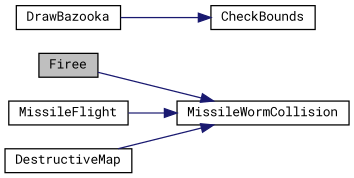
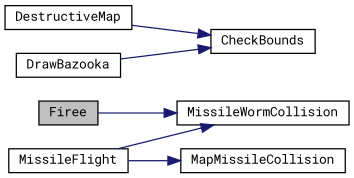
  digraph {
    fontname="Roboto Mono"
    rankdir=LR
    node [color=black fillcolor=white fontname="Roboto Mono" fontsize=10 shape=record style=filled]
    edge [color=midnightblue fontname="Roboto Mono" fontsize=10 labelfontname=Helvetica labelfontsize=10 style=solid]
    n1 [fillcolor=grey75 fontcolor=black height=0.2 label=Firee width=0.4]
    n2 [height=0.2 label=MissileWormCollision width=0.4]
    n3 [height=0.2 label=MissileFlight width=0.4]
+   n4 [height=0.2 label=MapMissileCollision width=0.4]
    n5 [height=0.2 label=DestructiveMap width=0.4]
    n6 [height=0.2 label=CheckBounds width=0.4]
    n7 [height=0.2 label=DrawBazooka width=0.4]
    n1 -> n2
    n3 -> n2
-   n5 -> n2
+   n3 -> n4
+   n5 -> n6
    n7 -> n6
  }
